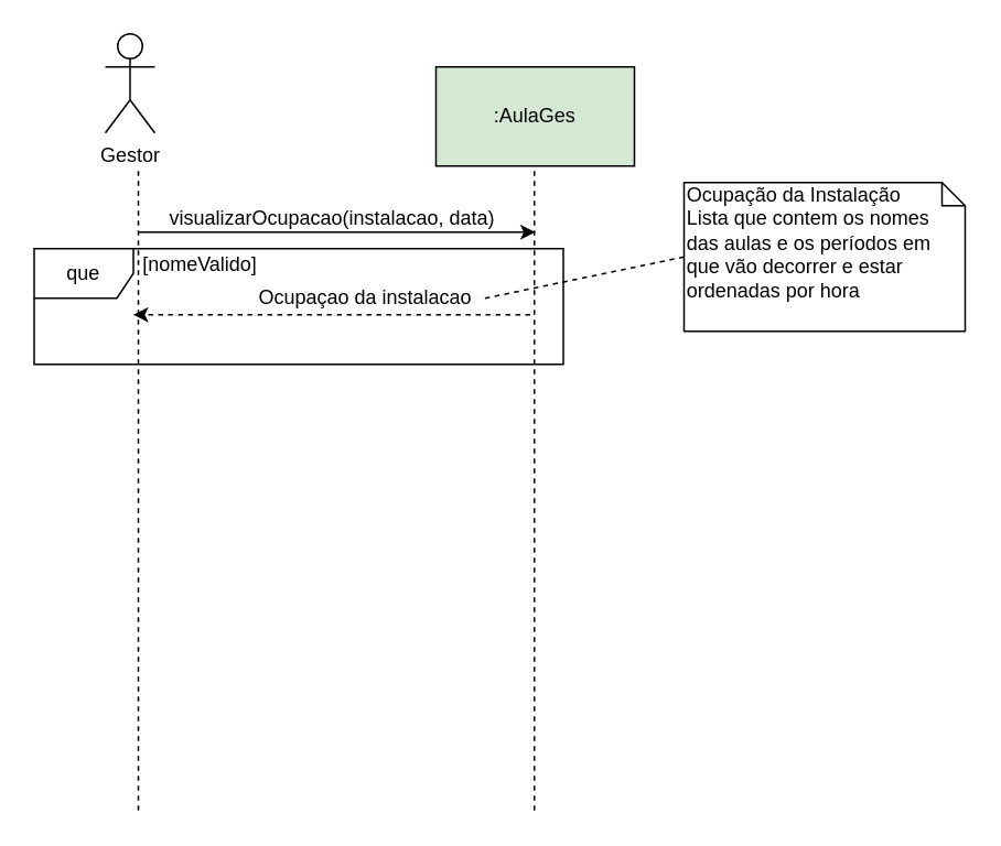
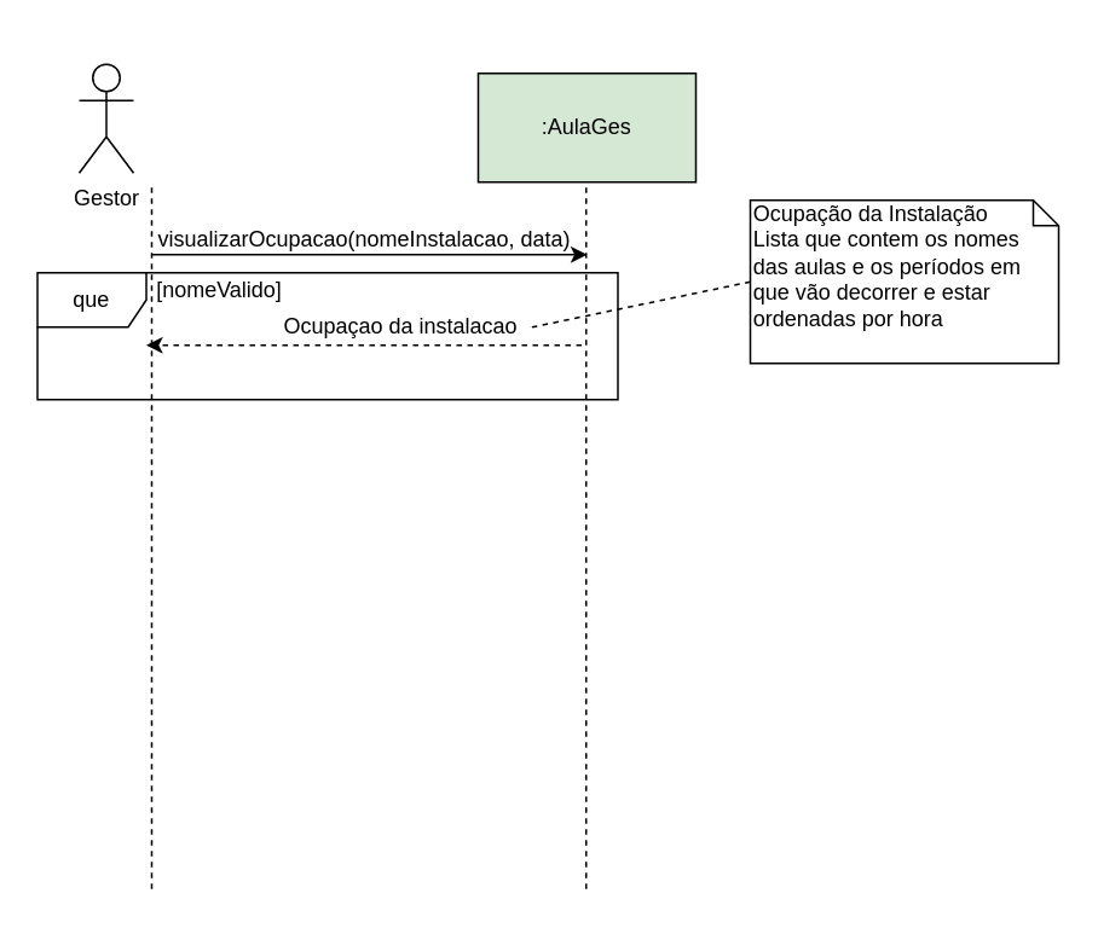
  <mxCell id="0" />
  <mxCell id="1" parent="0" />
- <mxCell id="2" value="Gestor&lt;br&gt;" style="shape=umlActor;verticalLabelPosition=bottom;labelBackgroundColor=#ffffff;verticalAlign=top;html=1;outlineConnect=0;" vertex="1" parent="1"><mxGeometry x="63" y="20" width="30" height="60" as="geometry" /></mxCell>
+ <mxCell id="2" value="Gestor&lt;br&gt;" style="shape=umlActor;verticalLabelPosition=bottom;labelBackgroundColor=#ffffff;verticalAlign=top;html=1;outlineConnect=0;" vertex="1" parent="1"><mxGeometry x="43" y="35" width="30" height="60" as="geometry" /></mxCell>
  <mxCell id="3" value=":AulaGes" style="rounded=0;whiteSpace=wrap;html=1;fillColor=#d5e8d4;" vertex="1" parent="1"><mxGeometry x="263" y="40" width="120" height="60" as="geometry" /></mxCell>
  <mxCell id="4" value="" style="endArrow=none;dashed=1;html=1;" edge="1" parent="1"><mxGeometry width="50" height="50" relative="1" as="geometry"><mxPoint x="83" y="490" as="sourcePoint" /><mxPoint x="83" y="100" as="targetPoint" /></mxGeometry></mxCell>
  <mxCell id="5" value="" style="endArrow=none;dashed=1;html=1;" edge="1" parent="1"><mxGeometry width="50" height="50" relative="1" as="geometry"><mxPoint x="322.5" y="490" as="sourcePoint" /><mxPoint x="322.5" y="100" as="targetPoint" /></mxGeometry></mxCell>
  <mxCell id="6" value="" style="endArrow=classic;html=1;" edge="1" parent="1"><mxGeometry width="50" height="50" relative="1" as="geometry"><mxPoint x="83" y="140" as="sourcePoint" /><mxPoint x="323" y="140" as="targetPoint" /></mxGeometry></mxCell>
- <mxCell id="7" value="visualizarOcupacao(instalacao, data)" style="text;html=1;align=center;verticalAlign=middle;resizable=0;points=[];autosize=1;" vertex="1" parent="1"><mxGeometry x="80" y="122" width="240" height="20" as="geometry" /></mxCell>
+ <mxCell id="7" value="visualizarOcupacao(nomeInstalacao, data)" style="text;html=1;align=center;verticalAlign=middle;resizable=0;points=[];autosize=1;" vertex="1" parent="1"><mxGeometry x="80" y="122" width="240" height="20" as="geometry" /></mxCell>
  <mxCell id="8" value="" style="endArrow=classic;html=1;dashed=1;" edge="1" parent="1"><mxGeometry width="50" height="50" relative="1" as="geometry"><mxPoint x="320" y="190" as="sourcePoint" /><mxPoint x="80" y="190" as="targetPoint" /></mxGeometry></mxCell>
  <mxCell id="9" value="Ocupaçao da instalacao" style="text;html=1;align=center;verticalAlign=middle;resizable=0;points=[];autosize=1;" vertex="1" parent="1"><mxGeometry x="150" y="170" width="140" height="20" as="geometry" /></mxCell>
  <mxCell id="10" value="" style="endArrow=none;dashed=1;html=1;entryX=1;entryY=0.53;entryDx=0;entryDy=0;entryPerimeter=0;exitX=0;exitY=0.5;exitDx=0;exitDy=0;exitPerimeter=0;" edge="1" parent="1" source="11" target="9"><mxGeometry width="50" height="50" relative="1" as="geometry"><mxPoint x="243" y="310" as="sourcePoint" /><mxPoint x="293" y="260" as="targetPoint" /></mxGeometry></mxCell>
  <mxCell id="11" value="Ocupação da Instalação&lt;br&gt;Lista que contem os nomes das aulas e os períodos em que vão decorrer e estar ordenadas por hora" style="shape=note;whiteSpace=wrap;html=1;size=14;verticalAlign=top;align=left;spacingTop=-6;" vertex="1" parent="1"><mxGeometry x="413" y="110" width="170" height="90" as="geometry" /></mxCell>
  <mxCell id="12" value="que" style="shape=umlFrame;whiteSpace=wrap;html=1;" vertex="1" parent="1"><mxGeometry x="20" y="150" width="320" height="70" as="geometry" /></mxCell>
  <mxCell id="13" value="[nomeValido]" style="text;html=1;align=center;verticalAlign=middle;resizable=0;points=[];autosize=1;" vertex="1" parent="1"><mxGeometry x="80" y="150" width="80" height="20" as="geometry" /></mxCell>
